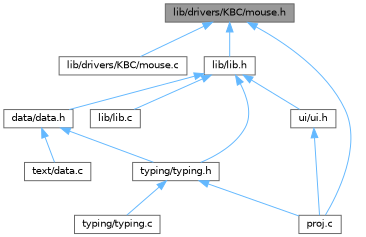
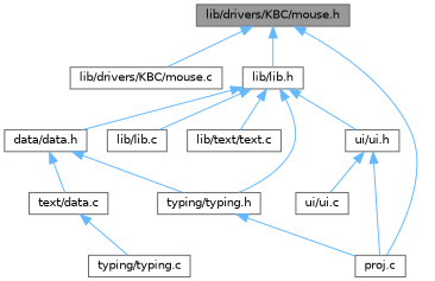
  digraph {
    node [color=grey40 fillcolor=white fontname=Helvetica fontsize=10 shape=box style=filled]
    edge [color=steelblue1 dir=back fontname=Helvetica fontsize=10 labelfontname=Helvetica labelfontsize=10 style=solid]
    n1 [color=gray40 fillcolor=grey60 fontcolor=black height=0.2 label="lib/drivers/KBC/mouse.h" width=0.4]
    n2 [height=0.2 label="lib/drivers/KBC/mouse.c" width=0.4]
    n3 [height=0.2 label="lib/lib.h" width=0.4]
    n4 [height=0.2 label="proj.c" width=0.4]
    n5 [height=0.2 label="data/data.h" width=0.4]
    n6 [height=0.2 label="typing/typing.h" width=0.4]
    n7 [height=0.2 label="lib/lib.c" width=0.4]
+   n8 [height=0.2 label="lib/text/text.c" width=0.4]
    n9 [height=0.2 label="ui/ui.h" width=0.4]
    n10 [height=0.2 label="text/data.c" width=0.4]
    n11 [height=0.2 label="typing/typing.c" width=0.4]
+   n12 [height=0.2 label="ui/ui.c" width=0.4]
    n1 -> n2
    n1 -> n3
    n1 -> n4
    n3 -> n5
    n3 -> n6
    n3 -> n7
+   n3 -> n8
    n3 -> n9
    n5 -> n6
    n5 -> n10
    n6 -> n4
-   n6 -> n11
+   n10 -> n11
    n9 -> n4
+   n9 -> n12
  }
